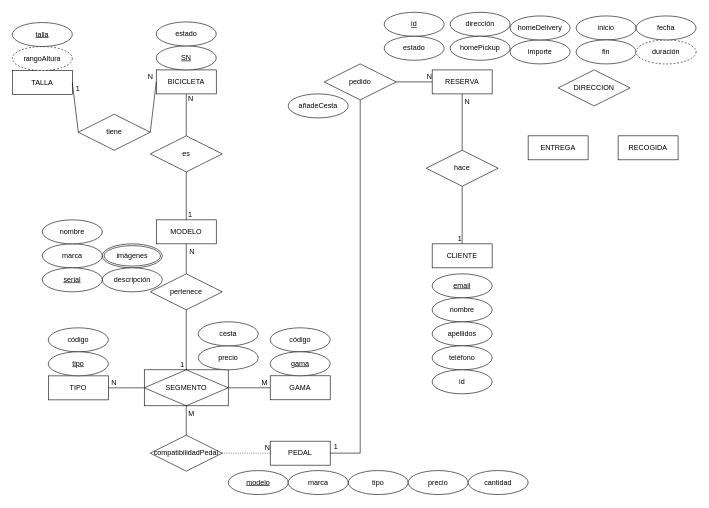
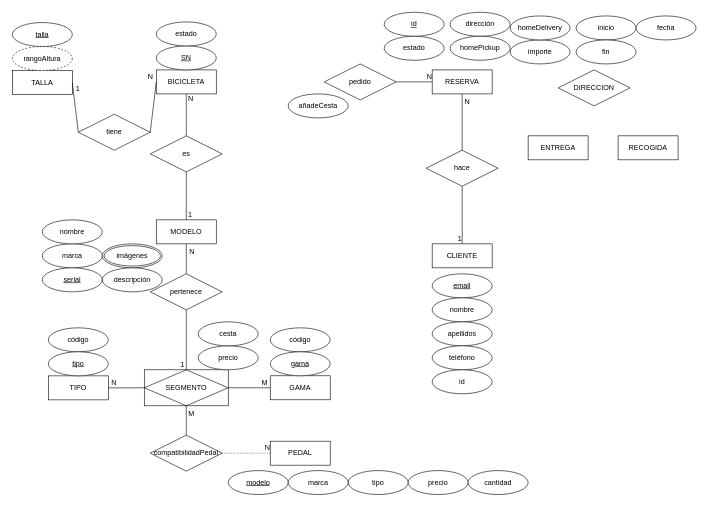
  <mxCell id="0" />
  <mxCell id="1" parent="0" />
  <mxCell id="2" value="BICICLETA" style="whiteSpace=wrap;html=1;align=center;" parent="1" vertex="1"><mxGeometry x="260" y="116.08" width="100" height="40" as="geometry" /></mxCell>
  <mxCell id="3" value="SN" style="ellipse;whiteSpace=wrap;html=1;align=center;fontStyle=4;" parent="1" vertex="1"><mxGeometry x="260" y="76.08" width="100" height="40" as="geometry" /></mxCell>
  <mxCell id="4" value="marca" style="ellipse;whiteSpace=wrap;html=1;align=center;" parent="1" vertex="1"><mxGeometry x="70" y="406.08" width="100" height="40" as="geometry" /></mxCell>
  <mxCell id="5" value="estado" style="ellipse;whiteSpace=wrap;html=1;align=center;" parent="1" vertex="1"><mxGeometry x="260" y="36.08" width="100" height="40" as="geometry" /></mxCell>
  <mxCell id="6" value="imágenes" style="ellipse;shape=doubleEllipse;margin=3;whiteSpace=wrap;html=1;align=center;" parent="1" vertex="1"><mxGeometry x="170" y="406.08" width="100" height="40" as="geometry" /></mxCell>
  <mxCell id="7" value="descripción" style="ellipse;whiteSpace=wrap;html=1;align=center;" parent="1" vertex="1"><mxGeometry x="170" y="446.08" width="100" height="40" as="geometry" /></mxCell>
  <mxCell id="8" value="TALLA" style="whiteSpace=wrap;html=1;align=center;" parent="1" vertex="1"><mxGeometry x="20" y="117.08" width="100" height="40" as="geometry" /></mxCell>
  <mxCell id="9" value="rangoAltura" style="ellipse;whiteSpace=wrap;html=1;align=center;dashed=1;" parent="1" vertex="1"><mxGeometry x="20" y="77.08" width="100" height="40" as="geometry" /></mxCell>
  <mxCell id="10" value="talla" style="ellipse;whiteSpace=wrap;html=1;align=center;fontStyle=4;" parent="1" vertex="1"><mxGeometry x="20" y="37.08" width="100" height="40" as="geometry" /></mxCell>
  <mxCell id="11" value="es" style="shape=rhombus;perimeter=rhombusPerimeter;whiteSpace=wrap;html=1;align=center;" parent="1" vertex="1"><mxGeometry x="250" y="226.08" width="120" height="60" as="geometry" /></mxCell>
  <mxCell id="12" value="MODELO" style="whiteSpace=wrap;html=1;align=center;" parent="1" vertex="1"><mxGeometry x="260" y="366.08" width="100" height="40" as="geometry" /></mxCell>
  <mxCell id="13" value="" style="endArrow=none;html=1;rounded=0;entryX=0.5;entryY=1;entryDx=0;entryDy=0;exitX=0.5;exitY=0;exitDx=0;exitDy=0;" parent="1" source="11" target="2" edge="1"><mxGeometry relative="1" as="geometry"><mxPoint x="430" y="376.08" as="sourcePoint" /><mxPoint x="590" y="376.08" as="targetPoint" /></mxGeometry></mxCell>
  <mxCell id="14" value="N" style="resizable=0;html=1;align=right;verticalAlign=bottom;" parent="13" connectable="0" vertex="1"><mxGeometry x="1" relative="1" as="geometry"><mxPoint x="12" y="17" as="offset" /></mxGeometry></mxCell>
  <mxCell id="15" value="" style="endArrow=none;html=1;rounded=0;exitX=0.5;exitY=1;exitDx=0;exitDy=0;entryX=0.5;entryY=0;entryDx=0;entryDy=0;" parent="1" source="11" target="12" edge="1"><mxGeometry relative="1" as="geometry"><mxPoint x="430" y="376.08" as="sourcePoint" /><mxPoint x="590" y="376.08" as="targetPoint" /></mxGeometry></mxCell>
  <mxCell id="16" value="1" style="resizable=0;html=1;align=right;verticalAlign=bottom;" parent="15" connectable="0" vertex="1"><mxGeometry x="1" relative="1" as="geometry"><mxPoint x="10" as="offset" /></mxGeometry></mxCell>
  <mxCell id="17" value="tiene" style="shape=rhombus;perimeter=rhombusPerimeter;whiteSpace=wrap;html=1;align=center;" parent="1" vertex="1"><mxGeometry x="130" y="190" width="120" height="60" as="geometry" /></mxCell>
  <mxCell id="18" value="" style="endArrow=none;html=1;rounded=0;exitX=1;exitY=0.5;exitDx=0;exitDy=0;entryX=0;entryY=0.5;entryDx=0;entryDy=0;" parent="1" source="17" target="2" edge="1"><mxGeometry relative="1" as="geometry"><mxPoint x="70" y="376.08" as="sourcePoint" /><mxPoint x="350" y="436.08" as="targetPoint" /></mxGeometry></mxCell>
  <mxCell id="19" value="N" style="resizable=0;html=1;align=right;verticalAlign=bottom;" parent="18" connectable="0" vertex="1"><mxGeometry x="1" relative="1" as="geometry"><mxPoint x="-5" as="offset" /></mxGeometry></mxCell>
  <mxCell id="20" value="" style="endArrow=none;html=1;rounded=0;exitX=0;exitY=0.5;exitDx=0;exitDy=0;entryX=1;entryY=0.5;entryDx=0;entryDy=0;" parent="1" source="17" target="8" edge="1"><mxGeometry relative="1" as="geometry"><mxPoint x="210" y="386.08" as="sourcePoint" /><mxPoint x="430" y="386.08" as="targetPoint" /></mxGeometry></mxCell>
  <mxCell id="21" value="1" style="resizable=0;html=1;align=right;verticalAlign=bottom;" parent="20" connectable="0" vertex="1"><mxGeometry x="1" relative="1" as="geometry"><mxPoint x="13" y="19" as="offset" /></mxGeometry></mxCell>
  <mxCell id="22" value="TIPO" style="whiteSpace=wrap;html=1;align=center;" parent="1" vertex="1"><mxGeometry x="80" y="626.23" width="100" height="40" as="geometry" /></mxCell>
  <mxCell id="23" value="GAMA" style="whiteSpace=wrap;html=1;align=center;" parent="1" vertex="1"><mxGeometry x="450" y="626.08" width="100" height="40" as="geometry" /></mxCell>
  <mxCell id="24" value="" style="endArrow=none;html=1;rounded=0;entryX=1;entryY=0.5;entryDx=0;entryDy=0;exitX=0;exitY=0.5;exitDx=0;exitDy=0;" parent="1" source="28" target="22" edge="1"><mxGeometry relative="1" as="geometry"><mxPoint x="-140" y="676.08" as="sourcePoint" /><mxPoint x="-250" y="301.08" as="targetPoint" /></mxGeometry></mxCell>
  <mxCell id="25" value="N" style="resizable=0;html=1;align=right;verticalAlign=bottom;" parent="24" connectable="0" vertex="1"><mxGeometry x="1" relative="1" as="geometry"><mxPoint x="14" as="offset" /></mxGeometry></mxCell>
  <mxCell id="26" value="" style="endArrow=none;html=1;rounded=0;entryX=0;entryY=0.5;entryDx=0;entryDy=0;exitX=1;exitY=0.5;exitDx=0;exitDy=0;" parent="1" source="28" target="23" edge="1"><mxGeometry relative="1" as="geometry"><mxPoint x="640" y="616.08" as="sourcePoint" /><mxPoint x="440" y="776.08" as="targetPoint" /></mxGeometry></mxCell>
  <mxCell id="27" value="M" style="resizable=0;html=1;align=right;verticalAlign=bottom;" parent="26" connectable="0" vertex="1"><mxGeometry x="1" relative="1" as="geometry"><mxPoint x="-4" as="offset" /></mxGeometry></mxCell>
  <mxCell id="28" value="SEGMENTO" style="shape=associativeEntity;whiteSpace=wrap;html=1;align=center;" parent="1" vertex="1"><mxGeometry x="240" y="616.08" width="140" height="60" as="geometry" /></mxCell>
  <mxCell id="29" value="código" style="ellipse;whiteSpace=wrap;html=1;align=center;" parent="1" vertex="1"><mxGeometry x="80" y="546.08" width="100" height="40" as="geometry" /></mxCell>
  <mxCell id="30" value="pertenece" style="shape=rhombus;perimeter=rhombusPerimeter;whiteSpace=wrap;html=1;align=center;" parent="1" vertex="1"><mxGeometry x="250" y="456.08" width="120" height="60" as="geometry" /></mxCell>
  <mxCell id="31" value="" style="endArrow=none;html=1;rounded=0;exitX=0.5;exitY=1;exitDx=0;exitDy=0;entryX=0.5;entryY=0;entryDx=0;entryDy=0;" parent="1" source="30" target="28" edge="1"><mxGeometry relative="1" as="geometry"><mxPoint x="150" y="770.08" as="sourcePoint" /><mxPoint x="270" y="586.08" as="targetPoint" /></mxGeometry></mxCell>
  <mxCell id="32" value="1" style="resizable=0;html=1;align=right;verticalAlign=bottom;" parent="31" connectable="0" vertex="1"><mxGeometry x="1" relative="1" as="geometry"><mxPoint x="-3" as="offset" /></mxGeometry></mxCell>
  <mxCell id="33" value="" style="endArrow=none;html=1;rounded=0;exitX=0.5;exitY=0;exitDx=0;exitDy=0;entryX=0.5;entryY=1;entryDx=0;entryDy=0;" parent="1" source="30" target="12" edge="1"><mxGeometry relative="1" as="geometry"><mxPoint x="40" y="650.08" as="sourcePoint" /><mxPoint x="370" y="340.08" as="targetPoint" /></mxGeometry></mxCell>
  <mxCell id="34" value="N" style="resizable=0;html=1;align=right;verticalAlign=bottom;" parent="33" connectable="0" vertex="1"><mxGeometry x="1" relative="1" as="geometry"><mxPoint x="14" y="21" as="offset" /></mxGeometry></mxCell>
  <mxCell id="35" value="PEDAL" style="whiteSpace=wrap;html=1;align=center;" parent="1" vertex="1"><mxGeometry x="450" y="735.08" width="100" height="40" as="geometry" /></mxCell>
  <mxCell id="36" value="compatibilidadPedal" style="shape=rhombus;perimeter=rhombusPerimeter;whiteSpace=wrap;html=1;align=center;" parent="1" vertex="1"><mxGeometry x="250" y="725.08" width="120" height="60" as="geometry" /></mxCell>
  <mxCell id="37" value="" style="endArrow=none;html=1;rounded=0;exitX=0.5;exitY=0;exitDx=0;exitDy=0;entryX=0.5;entryY=1;entryDx=0;entryDy=0;" parent="1" source="36" target="28" edge="1"><mxGeometry relative="1" as="geometry"><mxPoint x="80" y="466.08" as="sourcePoint" /><mxPoint x="240" y="466.08" as="targetPoint" /><Array as="points" /></mxGeometry></mxCell>
  <mxCell id="38" value="M" style="resizable=0;html=1;align=right;verticalAlign=bottom;" parent="37" connectable="0" vertex="1"><mxGeometry x="1" relative="1" as="geometry"><mxPoint x="14" y="21" as="offset" /></mxGeometry></mxCell>
  <mxCell id="39" value="tipo" style="ellipse;whiteSpace=wrap;html=1;align=center;" parent="1" vertex="1"><mxGeometry x="580" y="784.08" width="100" height="40" as="geometry" /></mxCell>
  <mxCell id="40" value="modelo" style="ellipse;whiteSpace=wrap;html=1;align=center;fontStyle=4;" parent="1" vertex="1"><mxGeometry x="380" y="784.08" width="100" height="40" as="geometry" /></mxCell>
  <mxCell id="41" value="precio" style="ellipse;whiteSpace=wrap;html=1;align=center;" parent="1" vertex="1"><mxGeometry x="330" y="576.08" width="100" height="40" as="geometry" /></mxCell>
  <mxCell id="42" value="tipo" style="ellipse;whiteSpace=wrap;html=1;align=center;fontStyle=4;" parent="1" vertex="1"><mxGeometry x="80" y="586.08" width="100" height="40" as="geometry" /></mxCell>
  <mxCell id="43" value="marca" style="ellipse;whiteSpace=wrap;html=1;align=center;" parent="1" vertex="1"><mxGeometry x="480" y="784.08" width="100" height="40" as="geometry" /></mxCell>
  <mxCell id="44" value="precio" style="ellipse;whiteSpace=wrap;html=1;align=center;" parent="1" vertex="1"><mxGeometry x="680" y="784.08" width="100" height="40" as="geometry" /></mxCell>
  <mxCell id="45" value="CLIENTE" style="whiteSpace=wrap;html=1;align=center;" parent="1" vertex="1"><mxGeometry x="720" y="406.08" width="100" height="40" as="geometry" /></mxCell>
  <mxCell id="46" value="email" style="ellipse;whiteSpace=wrap;html=1;align=center;fontStyle=4;" parent="1" vertex="1"><mxGeometry x="720" y="456.08" width="100" height="40" as="geometry" /></mxCell>
  <mxCell id="47" value="nombre" style="ellipse;whiteSpace=wrap;html=1;align=center;" parent="1" vertex="1"><mxGeometry x="720" y="496.08" width="100" height="40" as="geometry" /></mxCell>
  <mxCell id="48" value="apellidos" style="ellipse;whiteSpace=wrap;html=1;align=center;" parent="1" vertex="1"><mxGeometry x="720" y="536.08" width="100" height="40" as="geometry" /></mxCell>
  <mxCell id="49" value="teléfono" style="ellipse;whiteSpace=wrap;html=1;align=center;" parent="1" vertex="1"><mxGeometry x="720" y="576.08" width="100" height="40" as="geometry" /></mxCell>
  <mxCell id="50" value="id" style="ellipse;whiteSpace=wrap;html=1;align=center;" parent="1" vertex="1"><mxGeometry x="720" y="616.08" width="100" height="40" as="geometry" /></mxCell>
  <mxCell id="51" value="id" style="ellipse;whiteSpace=wrap;html=1;align=center;fontStyle=4;" parent="1" vertex="1"><mxGeometry x="640" width="100" height="40" as="geometry" y="20" /></mxCell>
  <mxCell id="52" value="importe" style="ellipse;whiteSpace=wrap;html=1;align=center;" parent="1" vertex="1"><mxGeometry x="850" y="66.08" width="100" height="40" as="geometry" /></mxCell>
  <mxCell id="53" value="estado" style="ellipse;whiteSpace=wrap;html=1;align=center;" parent="1" vertex="1"><mxGeometry x="640" y="60" width="100" height="40" as="geometry" /></mxCell>
  <mxCell id="54" value="homeDelivery" style="ellipse;whiteSpace=wrap;html=1;align=center;" parent="1" vertex="1"><mxGeometry x="850" y="26.08" width="100" height="40" as="geometry" /></mxCell>
  <mxCell id="55" value="dirección" style="ellipse;whiteSpace=wrap;html=1;align=center;" parent="1" vertex="1"><mxGeometry x="750" width="100" height="40" as="geometry" y="20" /></mxCell>
  <mxCell id="56" value="homePickup" style="ellipse;whiteSpace=wrap;html=1;align=center;" parent="1" vertex="1"><mxGeometry x="750" y="60" width="100" height="40" as="geometry" /></mxCell>
  <mxCell id="57" value="inicio" style="ellipse;whiteSpace=wrap;html=1;align=center;" parent="1" vertex="1"><mxGeometry x="960" y="26.08" width="100" height="40" as="geometry" /></mxCell>
  <mxCell id="58" value="fin" style="ellipse;whiteSpace=wrap;html=1;align=center;" parent="1" vertex="1"><mxGeometry x="960" y="66.08" width="100" height="40" as="geometry" /></mxCell>
- <mxCell id="59" value="duración" style="ellipse;whiteSpace=wrap;html=1;align=center;dashed=1;" parent="1" vertex="1"><mxGeometry x="1060" y="66.08" width="100" height="40" as="geometry" /></mxCell>
  <mxCell id="60" value="serial" style="ellipse;whiteSpace=wrap;html=1;align=center;fontStyle=4;" parent="1" vertex="1"><mxGeometry x="70" y="446.08" width="100" height="40" as="geometry" /></mxCell>
  <mxCell id="61" value="código" style="ellipse;whiteSpace=wrap;html=1;align=center;" parent="1" vertex="1"><mxGeometry x="450" y="546.08" width="100" height="40" as="geometry" /></mxCell>
  <mxCell id="62" value="gama" style="ellipse;whiteSpace=wrap;html=1;align=center;fontStyle=4;" parent="1" vertex="1"><mxGeometry x="450" y="586.08" width="100" height="40" as="geometry" /></mxCell>
  <mxCell id="63" value="cantidad" style="ellipse;whiteSpace=wrap;html=1;align=center;" parent="1" vertex="1"><mxGeometry x="780" y="784.08" width="100" height="40" as="geometry" /></mxCell>
  <mxCell id="64" value="hace" style="shape=rhombus;perimeter=rhombusPerimeter;whiteSpace=wrap;html=1;align=center;" parent="1" vertex="1"><mxGeometry x="710" y="250" width="120" height="60" as="geometry" /></mxCell>
  <mxCell id="65" value="RESERVA" style="whiteSpace=wrap;html=1;align=center;" parent="1" vertex="1"><mxGeometry x="720" y="116.08" width="100" height="40" as="geometry" /></mxCell>
  <mxCell id="66" value="" style="endArrow=none;html=1;rounded=0;exitX=0.5;exitY=1;exitDx=0;exitDy=0;entryX=0.5;entryY=0;entryDx=0;entryDy=0;" parent="1" source="64" target="45" edge="1"><mxGeometry relative="1" as="geometry"><mxPoint x="508" y="486.08" as="sourcePoint" /><mxPoint x="668" y="486.08" as="targetPoint" /></mxGeometry></mxCell>
  <mxCell id="67" value="1" style="resizable=0;html=1;align=right;verticalAlign=bottom;" parent="66" connectable="0" vertex="1"><mxGeometry x="1" relative="1" as="geometry" /></mxCell>
  <mxCell id="68" value="" style="endArrow=none;html=1;rounded=0;entryX=0.5;entryY=1;entryDx=0;entryDy=0;exitX=0.5;exitY=0;exitDx=0;exitDy=0;" parent="1" source="64" target="65" edge="1"><mxGeometry relative="1" as="geometry"><mxPoint x="660" y="466.08" as="sourcePoint" /><mxPoint x="500" y="466.08" as="targetPoint" /></mxGeometry></mxCell>
  <mxCell id="69" value="N" style="resizable=0;html=1;align=right;verticalAlign=bottom;" parent="68" connectable="0" vertex="1"><mxGeometry x="1" relative="1" as="geometry"><mxPoint x="13" y="21" as="offset" /></mxGeometry></mxCell>
  <mxCell id="70" value="pedido" style="shape=rhombus;perimeter=rhombusPerimeter;whiteSpace=wrap;html=1;align=center;" parent="1" vertex="1"><mxGeometry x="540" y="106.08" width="120" height="60" as="geometry" /></mxCell>
  <mxCell id="71" value="" style="endArrow=none;html=1;rounded=0;exitX=1;exitY=0.5;exitDx=0;exitDy=0;entryX=0;entryY=0.5;entryDx=0;entryDy=0;" parent="1" source="70" target="65" edge="1"><mxGeometry relative="1" as="geometry"><mxPoint x="190" y="406.08" as="sourcePoint" /><mxPoint x="350" y="406.08" as="targetPoint" /></mxGeometry></mxCell>
  <mxCell id="72" value="N" style="resizable=0;html=1;align=right;verticalAlign=bottom;" parent="71" connectable="0" vertex="1"><mxGeometry x="1" relative="1" as="geometry" /></mxCell>
  <mxCell id="73" value="fecha" style="ellipse;whiteSpace=wrap;html=1;align=center;" parent="1" vertex="1"><mxGeometry x="1060" y="26.08" width="100" height="40" as="geometry" /></mxCell>
- <mxCell id="74" value="" style="endArrow=none;html=1;rounded=0;exitX=0.5;exitY=1;exitDx=0;exitDy=0;entryX=1;entryY=0.5;entryDx=0;entryDy=0;" parent="1" source="70" target="35" edge="1"><mxGeometry relative="1" as="geometry"><mxPoint x="630" y="226.08" as="sourcePoint" /><mxPoint x="640" y="976.08" as="targetPoint" /><Array as="points"><mxPoint x="600" y="755" /></Array></mxGeometry></mxCell>
- <mxCell id="75" value="1" style="resizable=0;html=1;align=right;verticalAlign=bottom;" parent="74" connectable="0" vertex="1"><mxGeometry x="1" relative="1" as="geometry"><mxPoint x="13" y="-2" as="offset" /></mxGeometry></mxCell>
  <mxCell id="76" value="cesta" style="ellipse;whiteSpace=wrap;html=1;align=center;" parent="1" vertex="1"><mxGeometry x="330" y="536.08" width="100" height="40" as="geometry" /></mxCell>
  <mxCell id="77" value="añadeCesta" style="ellipse;whiteSpace=wrap;html=1;align=center;" parent="1" vertex="1"><mxGeometry x="480" y="156.08" width="100" height="40" as="geometry" /></mxCell>
  <mxCell id="78" value="DIRECCION" style="shape=rhombus;perimeter=rhombusPerimeter;whiteSpace=wrap;html=1;align=center;" parent="1" vertex="1"><mxGeometry x="930" y="116.08" width="120" height="60" as="geometry" /></mxCell>
  <mxCell id="79" value="ENTREGA" style="whiteSpace=wrap;html=1;align=center;" parent="1" vertex="1"><mxGeometry x="880" y="226" width="100" height="40" as="geometry" /></mxCell>
  <mxCell id="80" value="RECOGIDA" style="whiteSpace=wrap;html=1;align=center;" parent="1" vertex="1"><mxGeometry x="1030" y="226" width="100" height="40" as="geometry" /></mxCell>
  <mxCell id="81" value="" style="endArrow=none;html=1;rounded=0;dashed=1;dashPattern=1 2;exitX=1;exitY=0.5;exitDx=0;exitDy=0;entryX=0;entryY=0.5;entryDx=0;entryDy=0;" parent="1" source="36" target="35" edge="1"><mxGeometry relative="1" as="geometry"><mxPoint x="620" y="480" as="sourcePoint" /><mxPoint x="780" y="480" as="targetPoint" /></mxGeometry></mxCell>
  <mxCell id="82" value="N" style="resizable=0;html=1;align=right;verticalAlign=bottom;" parent="81" connectable="0" vertex="1"><mxGeometry x="1" relative="1" as="geometry" /></mxCell>
  <mxCell id="83" value="nombre" style="ellipse;whiteSpace=wrap;html=1;align=center;" vertex="1" parent="1"><mxGeometry x="70" y="366.08" width="100" height="40" as="geometry" /></mxCell>
